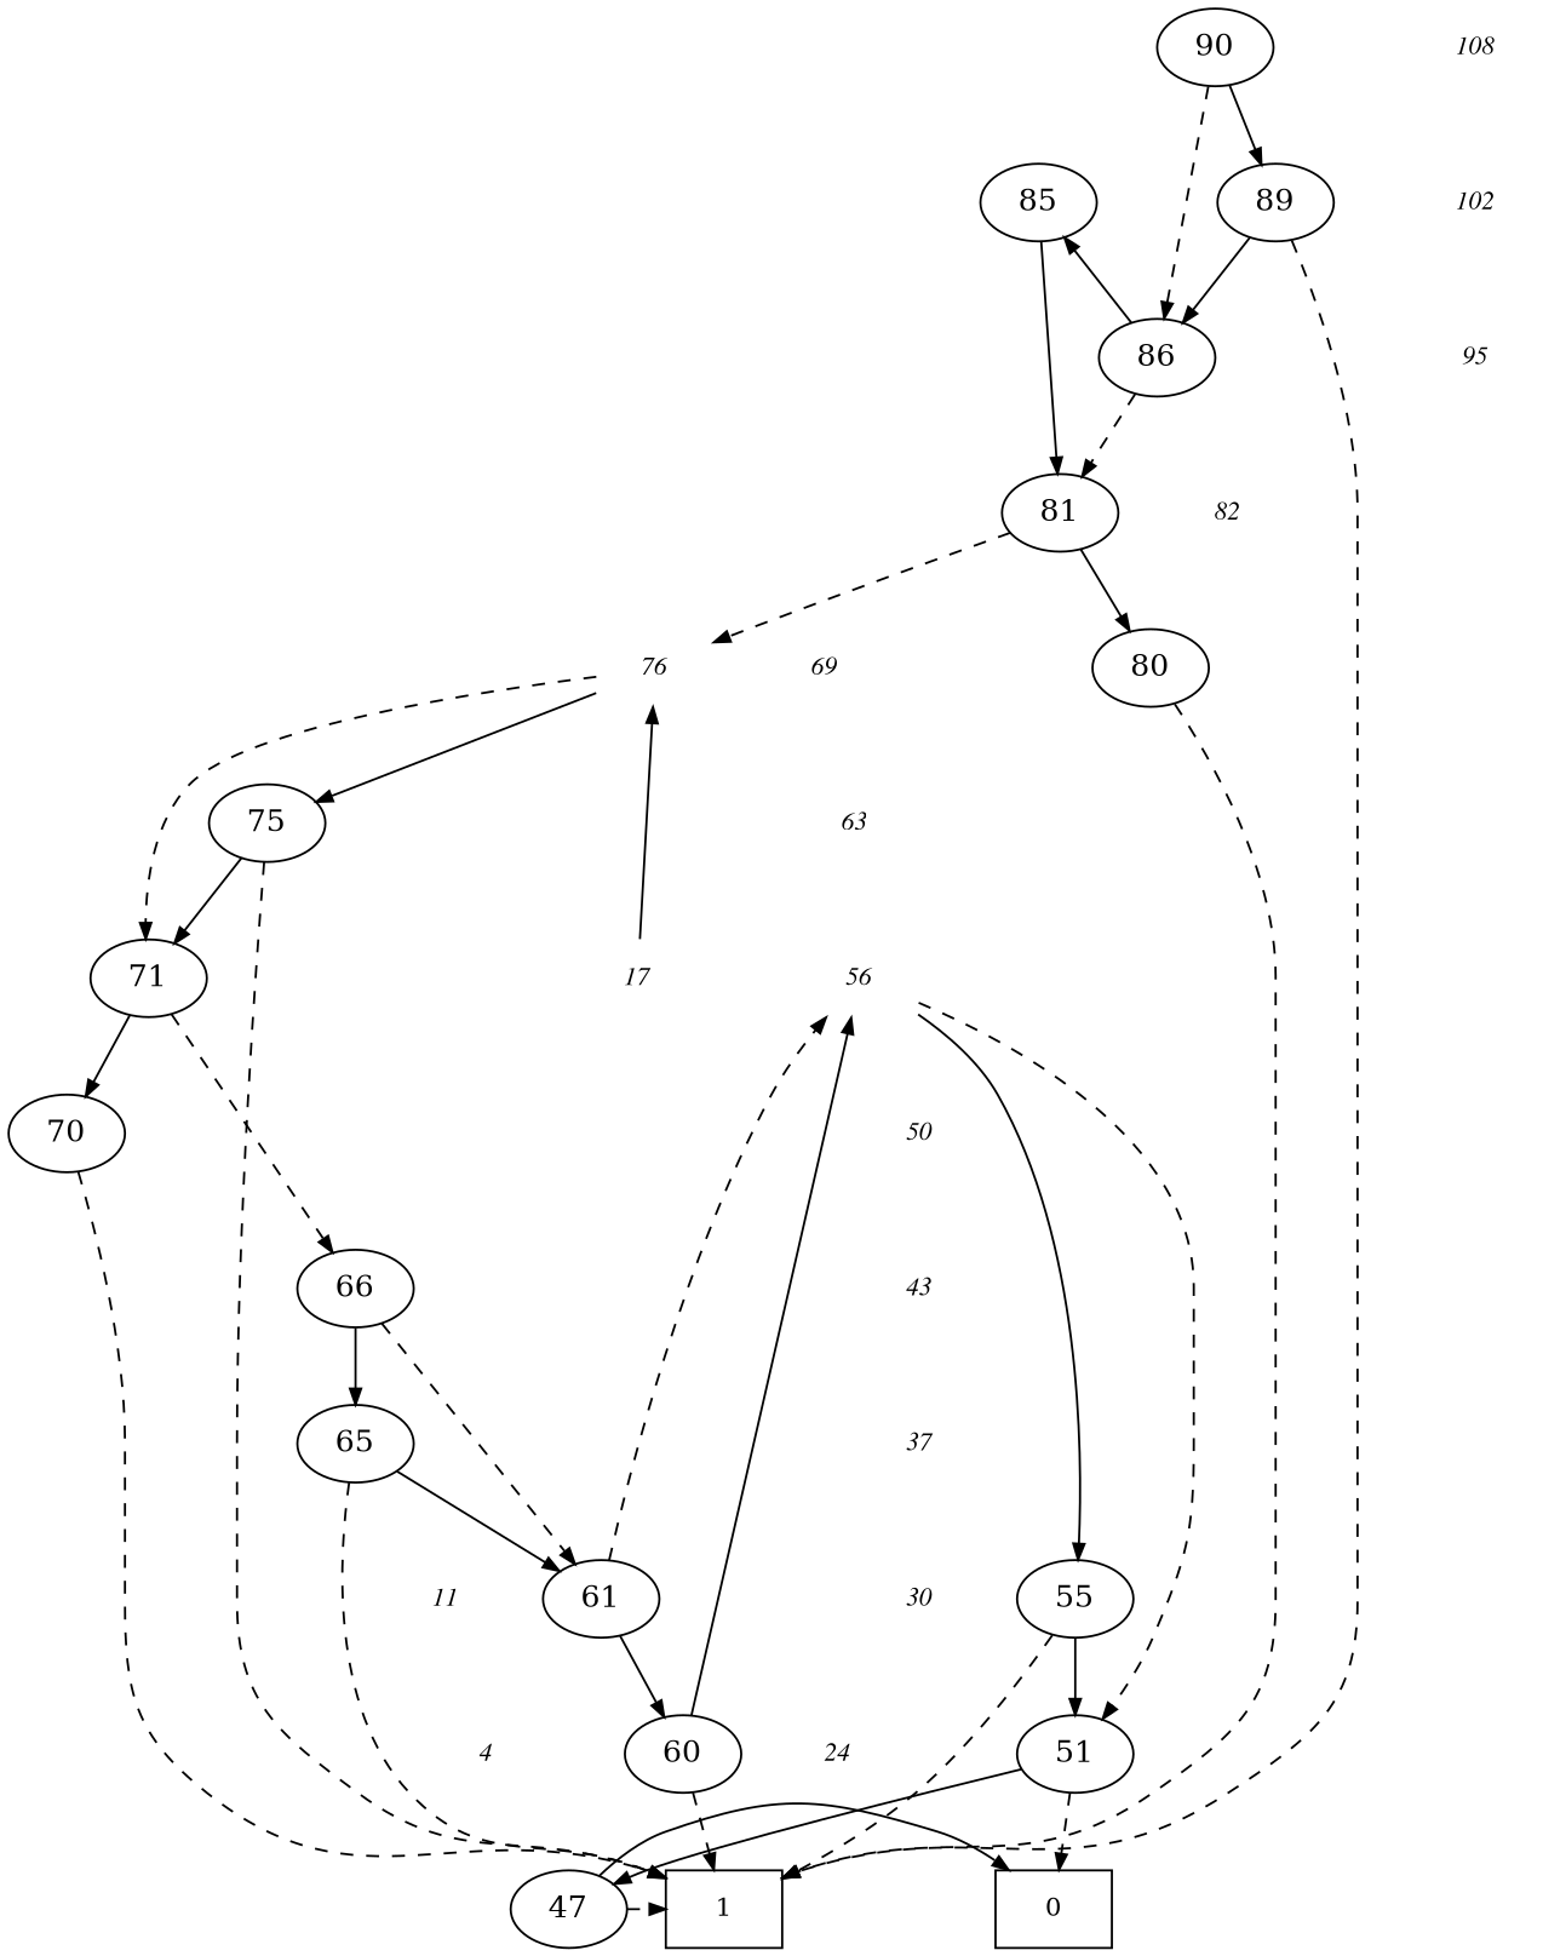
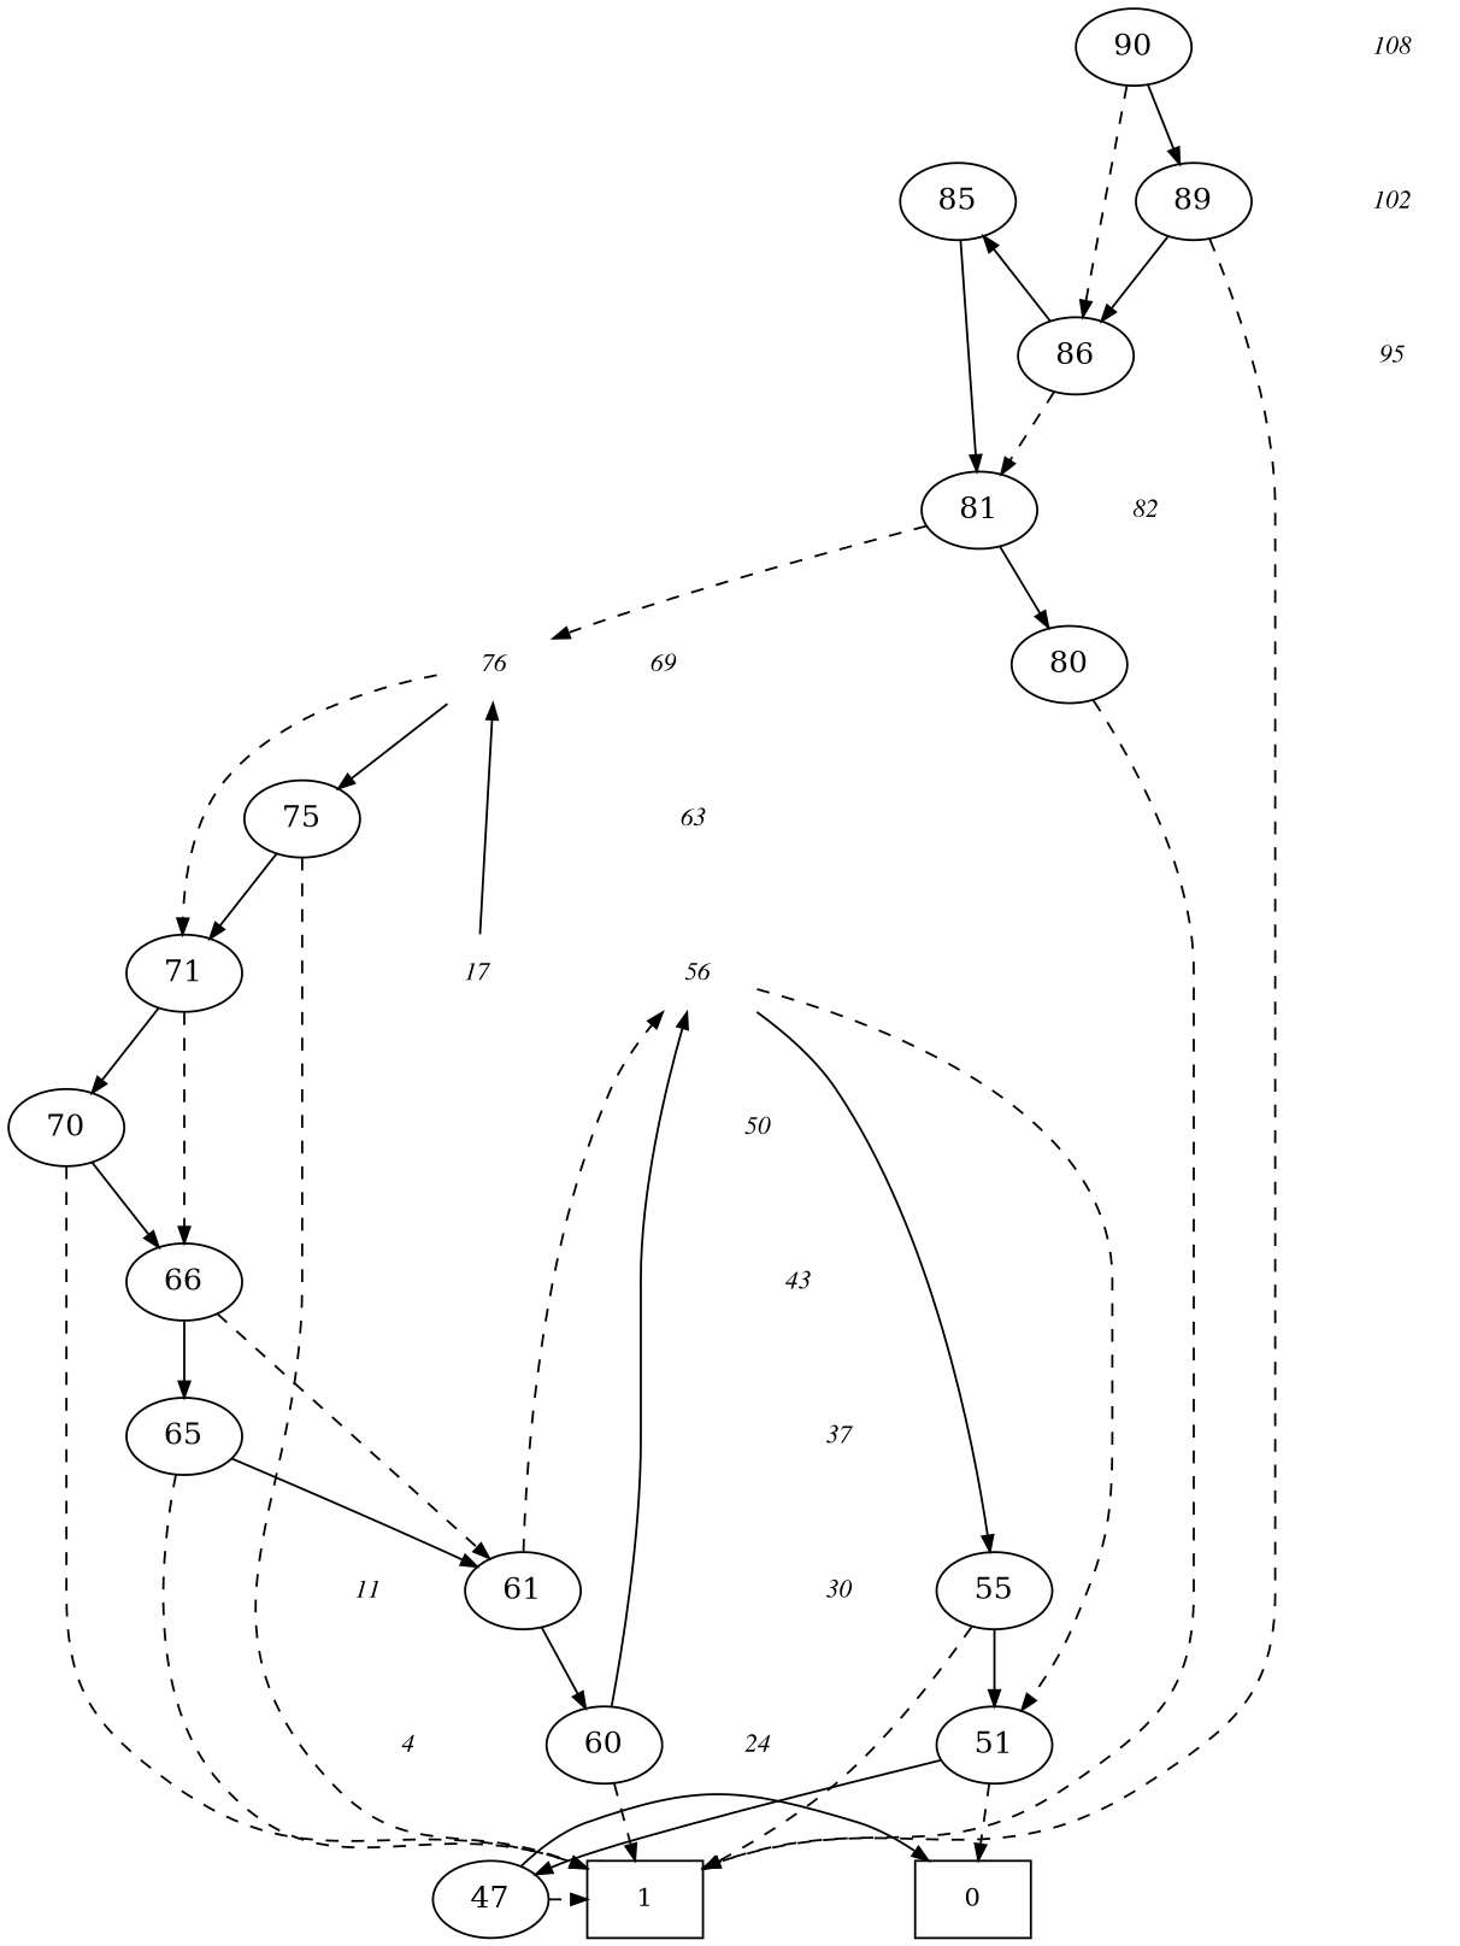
  digraph {
    node [fontsize=12]
    edge [style=invis arrowsize=.75]
    T [style=invis fontsize=""]
    0 [shape=box]
    1 [shape=box]
    108 [fontname="Times Italic" shape=plaintext]
    90 [fontsize=""]
    102 [fontname="Times Italic" shape=plaintext]
    89 [fontsize=""]
    95 [fontname="Times Italic" shape=plaintext]
    86 [fontsize=""]
    85 [fontsize=""]
    82 [fontname="Times Italic" shape=plaintext]
    81 [fontsize=""]
    76 [fontname="Times Italic" shape=plaintext]
    80 [fontsize=""]
    69 [fontname="Times Italic" shape=plaintext]
    63 [fontname="Times Italic" shape=plaintext]
    75 [fontsize=""]
    56 [fontname="Times Italic" shape=plaintext]
    71 [fontsize=""]
    50 [fontname="Times Italic" shape=plaintext]
    70 [fontsize=""]
    43 [fontname="Times Italic" shape=plaintext]
    66 [fontsize=""]
    37 [fontname="Times Italic" shape=plaintext]
    65 [fontsize=""]
    30 [fontname="Times Italic" shape=plaintext]
    61 [fontsize=""]
    24 [fontname="Times Italic" shape=plaintext]
    60 [fontsize=""]
    17 [fontname="Times Italic" shape=plaintext]
    11 [fontname="Times Italic" shape=plaintext]
    55 [fontsize=""]
    4 [fontname="Times Italic" shape=plaintext]
    51 [fontsize=""]
    47 [fontsize=""]
    subgraph sub_1 {
      rank=same
      subgraph sub_2 {
        rank=same
        T
      }
      subgraph sub_3 {
        rank=same
        0
      }
      subgraph sub_4 {
        rank=same
        1
      }
    }
    subgraph sub_5 {
      rank=same
      90
      subgraph sub_6 {
        rank=same
        108
      }
    }
    subgraph sub_7 {
      rank=same
      89
      subgraph sub_8 {
        rank=same
        102
      }
    }
    subgraph sub_9 {
      rank=same
      86
      subgraph sub_10 {
        rank=same
        95
      }
    }
    subgraph sub_11 {
      rank=same
      85
      subgraph sub_12 {
        rank=same
        89
      }
    }
    subgraph sub_13 {
      rank=same
      81
      subgraph sub_14 {
        rank=same
        82
      }
    }
    subgraph sub_15 {
      rank=same
      80
      subgraph sub_16 {
        rank=same
        76
      }
    }
    subgraph sub_17 {
      rank=same
      76
      subgraph sub_18 {
        rank=same
        69
      }
    }
    subgraph sub_19 {
      rank=same
      75
      subgraph sub_20 {
        rank=same
        63
      }
    }
    subgraph sub_21 {
      rank=same
      71
      subgraph sub_22 {
        rank=same
        56
      }
    }
    subgraph sub_23 {
      rank=same
      70
      subgraph sub_24 {
        rank=same
        50
      }
    }
    subgraph sub_25 {
      rank=same
      66
      subgraph sub_26 {
        rank=same
        43
      }
    }
    subgraph sub_27 {
      rank=same
      65
      subgraph sub_28 {
        rank=same
        37
      }
    }
    subgraph sub_29 {
      rank=same
      61
      subgraph sub_30 {
        rank=same
        30
      }
    }
    subgraph sub_31 {
      rank=same
      60
      subgraph sub_32 {
        rank=same
        24
      }
    }
    subgraph sub_33 {
      rank=same
      56
      subgraph sub_34 {
        rank=same
        17
      }
    }
    subgraph sub_35 {
      rank=same
      55
      subgraph sub_36 {
        rank=same
        11
      }
    }
    subgraph sub_37 {
      rank=same
      51
      subgraph sub_38 {
        rank=same
        4
      }
    }
    subgraph sub_39 {
      rank=same
      47
      subgraph sub_40 {
        rank=same
        1
      }
    }
    1 -> T [arrowsize=""]
    108 -> 102 [arrowsize=""]
    90 -> 89 [style=solid]
    90 -> 86 [style=dashed]
    102 -> 95 [arrowsize=""]
    89 -> 1 [style=dashed]
    89 -> 86 [style=solid]
    89 -> 82 [arrowsize=""]
    95 -> 89 [arrowsize=""]
    86 -> 85 [style=solid]
    86 -> 81 [style=dashed]
    85 -> 81 [style=solid]
    82 -> 76 [arrowsize=""]
    81 -> 76 [style=dashed]
    81 -> 80 [style=solid]
    76 -> 69 [arrowsize=""]
    76 -> 75 [style=solid]
    76 -> 71 [style=dashed]
    80 -> 1 [style=dashed]
    69 -> 63 [arrowsize=""]
    63 -> 56 [arrowsize=""]
    75 -> 1 [style=dashed]
    75 -> 71 [style=solid]
    56 -> 50 [arrowsize=""]
    56 -> 55 [style=solid]
    56 -> 51 [style=dashed]
    71 -> 70 [style=solid]
    71 -> 66 [style=dashed]
    50 -> 43 [arrowsize=""]
    70 -> 1 [style=dashed]
+   70 -> 66 [style=solid]
    43 -> 37 [arrowsize=""]
    66 -> 65 [style=solid]
    66 -> 61 [style=dashed]
    37 -> 30 [arrowsize=""]
    65 -> 1 [style=dashed]
    65 -> 61 [style=solid]
    30 -> 24 [arrowsize=""]
    61 -> 56 [style=dashed]
    61 -> 60 [style=solid]
    24 -> 17 [arrowsize=""]
    60 -> 1 [style=dashed]
    60 -> 56 [style=solid]
    17 -> 76 [style=solid]
    17 -> 11 [arrowsize=""]
    11 -> 4 [arrowsize=""]
    55 -> 1 [style=dashed]
    55 -> 51 [style=solid]
    4 -> 1 [arrowsize=""]
    51 -> 0 [style=dashed]
    51 -> 47 [style=solid]
    47 -> 0 [style=solid]
    47 -> 1 [style=dashed]
  }
